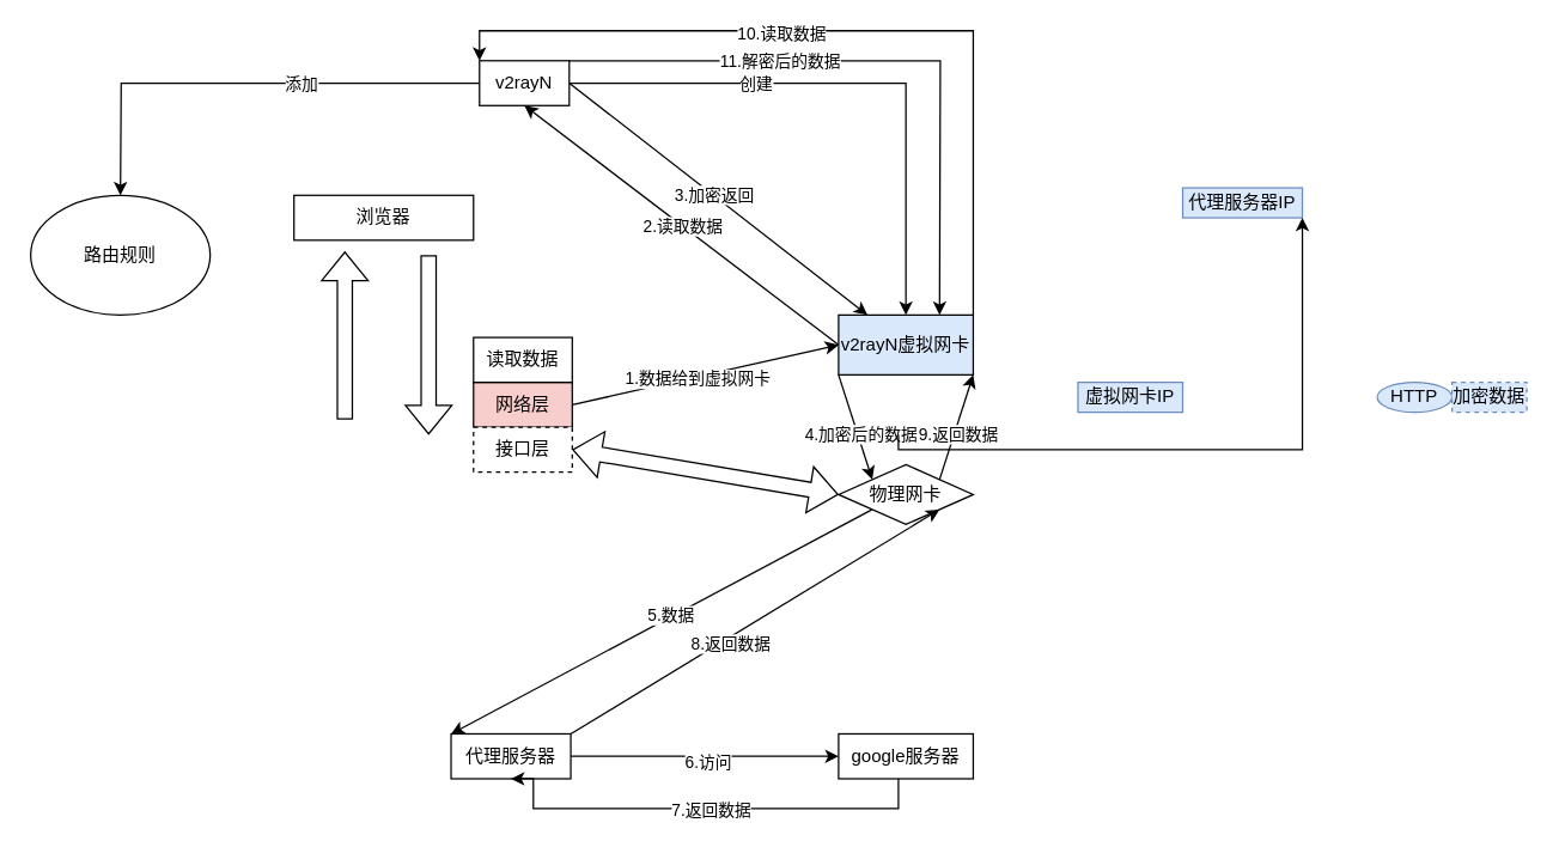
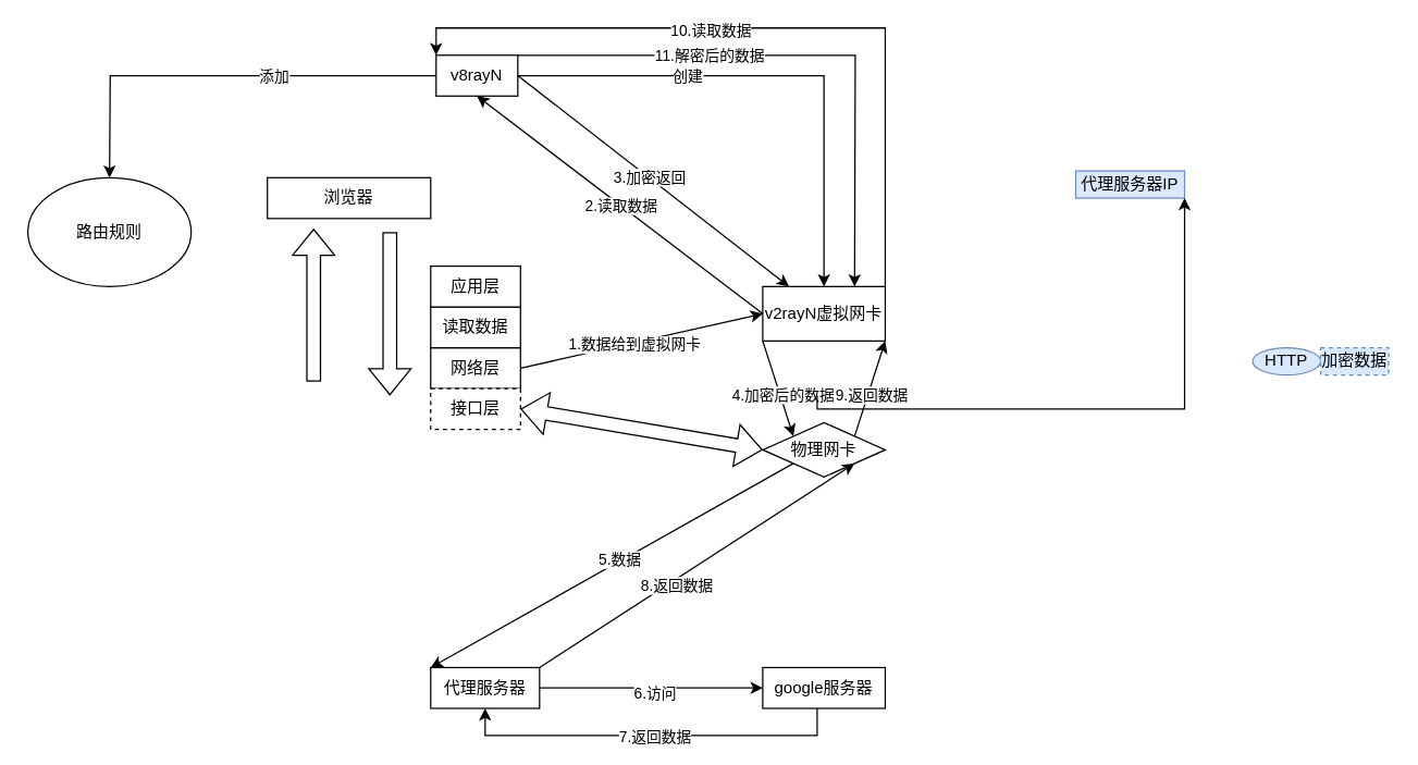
  <mxCell id="0" />
  <mxCell id="1" parent="0" />
  <mxCell id="2" style="edgeStyle=orthogonalEdgeStyle;rounded=0;orthogonalLoop=1;jettySize=auto;html=1;entryX=0.5;entryY=0;entryDx=0;entryDy=0;" edge="1" parent="1" source="6" target="7"><mxGeometry relative="1" as="geometry" /></mxCell>
  <mxCell id="3" value="创建" style="edgeLabel;html=1;align=center;verticalAlign=middle;resizable=0;points=[];" vertex="1" connectable="0" parent="2"><mxGeometry x="0.021" relative="1" as="geometry"><mxPoint x="-70" as="offset" /></mxGeometry></mxCell>
  <mxCell id="4" style="edgeStyle=orthogonalEdgeStyle;rounded=0;orthogonalLoop=1;jettySize=auto;html=1;" edge="1" parent="1" source="6"><mxGeometry relative="1" as="geometry"><mxPoint x="80" y="130" as="targetPoint" /></mxGeometry></mxCell>
  <mxCell id="5" value="添加" style="edgeLabel;html=1;align=center;verticalAlign=middle;resizable=0;points=[];" vertex="1" connectable="0" parent="4"><mxGeometry x="-0.235" y="5" relative="1" as="geometry"><mxPoint y="-5" as="offset" /></mxGeometry></mxCell>
- <mxCell id="6" value="v2rayN" style="rounded=0;whiteSpace=wrap;html=1;" vertex="1" parent="1"><mxGeometry x="320" y="40" width="60" height="30" as="geometry" /></mxCell>
- <mxCell id="7" value="v2rayN虚拟网卡" style="rounded=0;whiteSpace=wrap;html=1;fillColor=#dae8fc;" vertex="1" parent="1"><mxGeometry x="560" y="210" width="90" height="40" as="geometry" /></mxCell>
- <mxCell id="8" value="网络层" style="rounded=0;whiteSpace=wrap;html=1;fillColor=#f8cecc;" vertex="1" parent="1"><mxGeometry x="316" y="255" width="66" height="30" as="geometry" /></mxCell>
+ <mxCell id="6" value="v8rayN" style="rounded=0;whiteSpace=wrap;html=1;" vertex="1" parent="1"><mxGeometry x="320" y="40" width="60" height="30" as="geometry" /></mxCell>
+ <mxCell id="7" value="v2rayN虚拟网卡" style="rounded=0;whiteSpace=wrap;html=1;" vertex="1" parent="1"><mxGeometry x="560" y="210" width="90" height="40" as="geometry" /></mxCell>
+ <mxCell id="8" value="网络层" style="rounded=0;whiteSpace=wrap;html=1;" vertex="1" parent="1"><mxGeometry x="316" y="255" width="66" height="30" as="geometry" /></mxCell>
  <mxCell id="9" value="物理网卡" style="rhombus;whiteSpace=wrap;html=1;" vertex="1" parent="1"><mxGeometry x="560" y="310" width="90" height="40" as="geometry" /></mxCell>
  <mxCell id="10" value="路由规则" style="ellipse;whiteSpace=wrap;html=1;" vertex="1" parent="1"><mxGeometry x="20" y="130" width="120" height="80" as="geometry" /></mxCell>
  <mxCell id="11" value="读取数据" style="rounded=0;whiteSpace=wrap;html=1;" vertex="1" parent="1"><mxGeometry x="316" y="225" width="66" height="30" as="geometry" /></mxCell>
+ <mxCell id="12" value="应用层" style="rounded=0;whiteSpace=wrap;html=1;" vertex="1" parent="1"><mxGeometry x="316" y="195" width="66" height="30" as="geometry" /></mxCell>
  <mxCell id="13" value="接口层" style="rounded=0;whiteSpace=wrap;html=1;dashed=1;" vertex="1" parent="1"><mxGeometry x="316" y="285" width="66" height="30" as="geometry" /></mxCell>
  <mxCell id="14" value="" style="shape=flexArrow;endArrow=classic;html=1;rounded=0;" edge="1" parent="1"><mxGeometry width="50" height="50" relative="1" as="geometry"><mxPoint x="286" y="170" as="sourcePoint" /><mxPoint x="286" y="290" as="targetPoint" /></mxGeometry></mxCell>
  <mxCell id="15" value="" style="endArrow=classic;html=1;rounded=0;exitX=1;exitY=0.5;exitDx=0;exitDy=0;" edge="1" parent="1" source="8"><mxGeometry width="50" height="50" relative="1" as="geometry"><mxPoint x="370" y="350" as="sourcePoint" /><mxPoint x="560" y="230" as="targetPoint" /></mxGeometry></mxCell>
  <mxCell id="16" value="1.数据给到虚拟网卡" style="edgeLabel;html=1;align=center;verticalAlign=middle;resizable=0;points=[];" vertex="1" connectable="0" parent="15"><mxGeometry x="-0.066" y="-1" relative="1" as="geometry"><mxPoint as="offset" /></mxGeometry></mxCell>
  <mxCell id="17" value="" style="endArrow=classic;html=1;rounded=0;entryX=0.5;entryY=1;entryDx=0;entryDy=0;exitX=0;exitY=0.5;exitDx=0;exitDy=0;" edge="1" parent="1" source="7" target="6"><mxGeometry width="50" height="50" relative="1" as="geometry"><mxPoint x="550" y="230" as="sourcePoint" /><mxPoint x="420" y="300" as="targetPoint" /></mxGeometry></mxCell>
  <mxCell id="18" value="2.读取数据" style="edgeLabel;html=1;align=center;verticalAlign=middle;resizable=0;points=[];" vertex="1" connectable="0" parent="17"><mxGeometry x="0.002" relative="1" as="geometry"><mxPoint as="offset" /></mxGeometry></mxCell>
  <mxCell id="19" value="" style="endArrow=classic;html=1;rounded=0;exitX=1;exitY=0.5;exitDx=0;exitDy=0;" edge="1" parent="1" source="6" target="7"><mxGeometry width="50" height="50" relative="1" as="geometry"><mxPoint x="380" y="50" as="sourcePoint" /><mxPoint x="420" y="300" as="targetPoint" /></mxGeometry></mxCell>
  <mxCell id="20" value="3.加密返回" style="edgeLabel;html=1;align=center;verticalAlign=middle;resizable=0;points=[];" vertex="1" connectable="0" parent="19"><mxGeometry x="-0.031" relative="1" as="geometry"><mxPoint as="offset" /></mxGeometry></mxCell>
  <mxCell id="21" value="" style="endArrow=classic;html=1;rounded=0;entryX=0;entryY=0;entryDx=0;entryDy=0;exitX=0;exitY=1;exitDx=0;exitDy=0;" edge="1" parent="1" source="7" target="9"><mxGeometry width="50" height="50" relative="1" as="geometry"><mxPoint x="370" y="350" as="sourcePoint" /><mxPoint x="420" y="300" as="targetPoint" /></mxGeometry></mxCell>
  <mxCell id="22" value="4.加密后的数据" style="edgeLabel;html=1;align=center;verticalAlign=middle;resizable=0;points=[];" vertex="1" connectable="0" parent="21"><mxGeometry y="3" relative="1" as="geometry"><mxPoint y="5" as="offset" /></mxGeometry></mxCell>
  <mxCell id="23" style="edgeStyle=orthogonalEdgeStyle;rounded=0;orthogonalLoop=1;jettySize=auto;html=1;" edge="1" parent="1" source="25" target="30"><mxGeometry relative="1" as="geometry" /></mxCell>
  <mxCell id="24" value="6.访问" style="edgeLabel;html=1;align=center;verticalAlign=middle;resizable=0;points=[];" vertex="1" connectable="0" parent="23"><mxGeometry x="0.02" y="-3" relative="1" as="geometry"><mxPoint as="offset" /></mxGeometry></mxCell>
- <mxCell id="25" value="代理服务器" style="rounded=0;whiteSpace=wrap;html=1;" vertex="1" parent="1"><mxGeometry x="301" y="490" width="80" height="30" as="geometry" /></mxCell>
+ <mxCell id="25" value="代理服务器" style="rounded=0;whiteSpace=wrap;html=1;" vertex="1" parent="1"><mxGeometry x="316" y="490" width="80" height="30" as="geometry" /></mxCell>
  <mxCell id="26" value="" style="endArrow=classic;html=1;rounded=0;entryX=0;entryY=0;entryDx=0;entryDy=0;exitX=0;exitY=1;exitDx=0;exitDy=0;" edge="1" parent="1" source="9" target="25"><mxGeometry width="50" height="50" relative="1" as="geometry"><mxPoint x="370" y="350" as="sourcePoint" /><mxPoint x="420" y="300" as="targetPoint" /></mxGeometry></mxCell>
  <mxCell id="27" value="5.数据" style="edgeLabel;html=1;align=center;verticalAlign=middle;resizable=0;points=[];" vertex="1" connectable="0" parent="26"><mxGeometry x="-0.045" y="-1" relative="1" as="geometry"><mxPoint as="offset" /></mxGeometry></mxCell>
  <mxCell id="28" style="edgeStyle=orthogonalEdgeStyle;rounded=0;orthogonalLoop=1;jettySize=auto;html=1;entryX=0.5;entryY=1;entryDx=0;entryDy=0;" edge="1" parent="1" source="30" target="25"><mxGeometry relative="1" as="geometry"><Array as="points"><mxPoint x="600" y="540" /><mxPoint x="356" y="540" /></Array></mxGeometry></mxCell>
  <mxCell id="29" value="7.返回数据" style="edgeLabel;html=1;align=center;verticalAlign=middle;resizable=0;points=[];" vertex="1" connectable="0" parent="28"><mxGeometry x="-0.237" y="4" relative="1" as="geometry"><mxPoint x="-32" y="-4" as="offset" /></mxGeometry></mxCell>
  <mxCell id="30" value="google服务器" style="rounded=0;whiteSpace=wrap;html=1;" vertex="1" parent="1"><mxGeometry x="560" y="490" width="90" height="30" as="geometry" /></mxCell>
  <mxCell id="31" value="" style="endArrow=classic;html=1;rounded=0;exitX=1;exitY=0;exitDx=0;exitDy=0;entryX=1;entryY=1;entryDx=0;entryDy=0;" edge="1" parent="1" source="25" target="9"><mxGeometry width="50" height="50" relative="1" as="geometry"><mxPoint x="370" y="350" as="sourcePoint" /><mxPoint x="420" y="300" as="targetPoint" /></mxGeometry></mxCell>
  <mxCell id="32" value="8.返回数据" style="edgeLabel;html=1;align=center;verticalAlign=middle;resizable=0;points=[];" vertex="1" connectable="0" parent="31"><mxGeometry x="-0.151" y="-4" relative="1" as="geometry"><mxPoint as="offset" /></mxGeometry></mxCell>
  <mxCell id="33" value="" style="endArrow=classic;html=1;rounded=0;entryX=1;entryY=1;entryDx=0;entryDy=0;exitX=1;exitY=0;exitDx=0;exitDy=0;" edge="1" parent="1" source="9" target="7"><mxGeometry width="50" height="50" relative="1" as="geometry"><mxPoint x="370" y="350" as="sourcePoint" /><mxPoint x="420" y="300" as="targetPoint" /></mxGeometry></mxCell>
  <mxCell id="34" value="9.返回数据" style="edgeLabel;html=1;align=center;verticalAlign=middle;resizable=0;points=[];" vertex="1" connectable="0" parent="33"><mxGeometry x="-0.1" y="-2" relative="1" as="geometry"><mxPoint as="offset" /></mxGeometry></mxCell>
  <mxCell id="35" value="" style="endArrow=classic;html=1;rounded=0;exitX=1;exitY=0;exitDx=0;exitDy=0;" edge="1" parent="1" source="7"><mxGeometry width="50" height="50" relative="1" as="geometry"><mxPoint x="520" y="190" as="sourcePoint" /><mxPoint x="320" y="40" as="targetPoint" /><Array as="points"><mxPoint x="650" y="20" /><mxPoint x="320" y="20" /></Array></mxGeometry></mxCell>
  <mxCell id="36" value="10.读取数据" style="edgeLabel;html=1;align=center;verticalAlign=middle;resizable=0;points=[];" vertex="1" connectable="0" parent="35"><mxGeometry x="0.183" y="1" relative="1" as="geometry"><mxPoint as="offset" /></mxGeometry></mxCell>
  <mxCell id="37" value="" style="endArrow=classic;html=1;rounded=0;exitX=1;exitY=0;exitDx=0;exitDy=0;entryX=0.75;entryY=0;entryDx=0;entryDy=0;" edge="1" parent="1" source="6" target="7"><mxGeometry width="50" height="50" relative="1" as="geometry"><mxPoint x="520" y="190" as="sourcePoint" /><mxPoint x="570" y="140" as="targetPoint" /><Array as="points"><mxPoint x="628" y="40" /></Array></mxGeometry></mxCell>
  <mxCell id="38" value="11.解密后的数据" style="edgeLabel;html=1;align=center;verticalAlign=middle;resizable=0;points=[];" vertex="1" connectable="0" parent="37"><mxGeometry x="-0.193" y="1" relative="1" as="geometry"><mxPoint x="-29" y="1" as="offset" /></mxGeometry></mxCell>
  <mxCell id="39" value="" style="shape=flexArrow;endArrow=classic;html=1;rounded=0;" edge="1" parent="1"><mxGeometry width="50" height="50" relative="1" as="geometry"><mxPoint x="230" y="280" as="sourcePoint" /><mxPoint x="230" y="167.5" as="targetPoint" /></mxGeometry></mxCell>
  <mxCell id="40" value="浏览器" style="rounded=0;whiteSpace=wrap;html=1;" vertex="1" parent="1"><mxGeometry x="196" y="130" width="120" height="30" as="geometry" /></mxCell>
  <mxCell id="41" value="" style="shape=flexArrow;endArrow=classic;startArrow=classic;html=1;rounded=0;entryX=0;entryY=0.5;entryDx=0;entryDy=0;exitX=1;exitY=0.5;exitDx=0;exitDy=0;" edge="1" parent="1" source="13" target="9"><mxGeometry width="100" height="100" relative="1" as="geometry"><mxPoint x="380" y="400" as="sourcePoint" /><mxPoint x="480" y="300" as="targetPoint" /></mxGeometry></mxCell>
- <mxCell id="42" value="虚拟网卡IP" style="rounded=0;whiteSpace=wrap;html=1;fillColor=#dae8fc;strokeColor=#6c8ebf;" vertex="1" parent="1"><mxGeometry x="720" y="255" width="70" height="20" as="geometry" /></mxCell>
  <mxCell id="43" value="代理服务器IP" style="rounded=0;whiteSpace=wrap;html=1;fillColor=#dae8fc;strokeColor=#6c8ebf;" vertex="1" parent="1"><mxGeometry x="790" y="125" width="80" height="20" as="geometry" /></mxCell>
  <mxCell id="44" value="HTTP" style="ellipse;whiteSpace=wrap;html=1;fillColor=#dae8fc;strokeColor=#6c8ebf;" vertex="1" parent="1"><mxGeometry x="920" y="255" width="50" height="20" as="geometry" /></mxCell>
  <mxCell id="45" value="加密数据" style="rounded=0;whiteSpace=wrap;html=1;fillColor=#dae8fc;strokeColor=#6c8ebf;dashed=1;" vertex="1" parent="1"><mxGeometry x="970" y="255" width="50" height="20" as="geometry" /></mxCell>
  <mxCell id="46" value="" style="endArrow=classic;html=1;rounded=0;entryX=1;entryY=1;entryDx=0;entryDy=0;" edge="1" parent="1" target="43"><mxGeometry width="50" height="50" relative="1" as="geometry"><mxPoint x="600" y="290" as="sourcePoint" /><mxPoint x="820" y="310" as="targetPoint" /><Array as="points"><mxPoint x="600" y="300" /><mxPoint x="870" y="300" /></Array></mxGeometry></mxCell>
